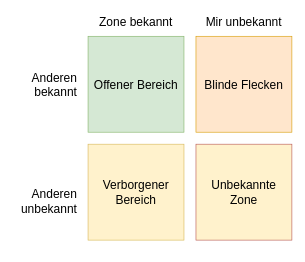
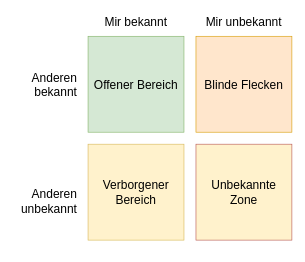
  <mxCell id="0" />
  <mxCell id="1" parent="0" />
  <mxCell id="2" value="Offener Bereich" style="whiteSpace=wrap;html=1;aspect=fixed;fontSize=20;fillColor=#d5e8d4;strokeColor=#82b366;" parent="1" vertex="1"><mxGeometry x="146" y="60" width="160" height="160" as="geometry" /></mxCell>
  <mxCell id="3" value="Verborgener Bereich" style="whiteSpace=wrap;html=1;aspect=fixed;fontSize=20;fillColor=#fff2cc;strokeColor=#d6b656;" parent="1" vertex="1"><mxGeometry x="146" y="240" width="160" height="160" as="geometry" /></mxCell>
  <mxCell id="4" value="Blinde Flecken" style="whiteSpace=wrap;html=1;aspect=fixed;fontSize=20;fillColor=#ffe6cc;strokeColor=#d79b00;" parent="1" vertex="1"><mxGeometry x="326" y="60" width="160" height="160" as="geometry" /></mxCell>
  <mxCell id="5" value="Unbekannte Zone" style="whiteSpace=wrap;html=1;aspect=fixed;fontSize=20;fillColor=#fff2cc;strokeColor=#b85450;" parent="1" vertex="1"><mxGeometry x="326" y="240" width="160" height="160" as="geometry" /></mxCell>
- <mxCell id="6" value="Zone bekannt" style="text;html=1;align=center;verticalAlign=middle;whiteSpace=wrap;rounded=0;fontSize=20;" parent="1" vertex="1"><mxGeometry x="146" y="20" width="160" height="30" as="geometry" /></mxCell>
+ <mxCell id="6" value="Mir bekannt" style="text;html=1;align=center;verticalAlign=middle;whiteSpace=wrap;rounded=0;fontSize=20;" parent="1" vertex="1"><mxGeometry x="146" y="20" width="160" height="30" as="geometry" /></mxCell>
  <mxCell id="7" value="Mir unbekannt" style="text;html=1;align=center;verticalAlign=middle;whiteSpace=wrap;rounded=0;fontSize=20;" parent="1" vertex="1"><mxGeometry x="326" y="20" width="160" height="30" as="geometry" /></mxCell>
  <mxCell id="8" value="Anderen&lt;div&gt;&amp;nbsp;bekannt&lt;/div&gt;" style="text;html=1;align=right;verticalAlign=middle;whiteSpace=wrap;rounded=0;fontSize=20;" parent="1" vertex="1"><mxGeometry x="20" y="60" width="110" height="160" as="geometry" /></mxCell>
  <mxCell id="9" value="Anderen&lt;div&gt;&amp;nbsp;unbekannt&lt;/div&gt;" style="text;html=1;align=right;verticalAlign=middle;whiteSpace=wrap;rounded=0;fontSize=20;" parent="1" vertex="1"><mxGeometry x="20" y="255" width="110" height="160" as="geometry" /></mxCell>
